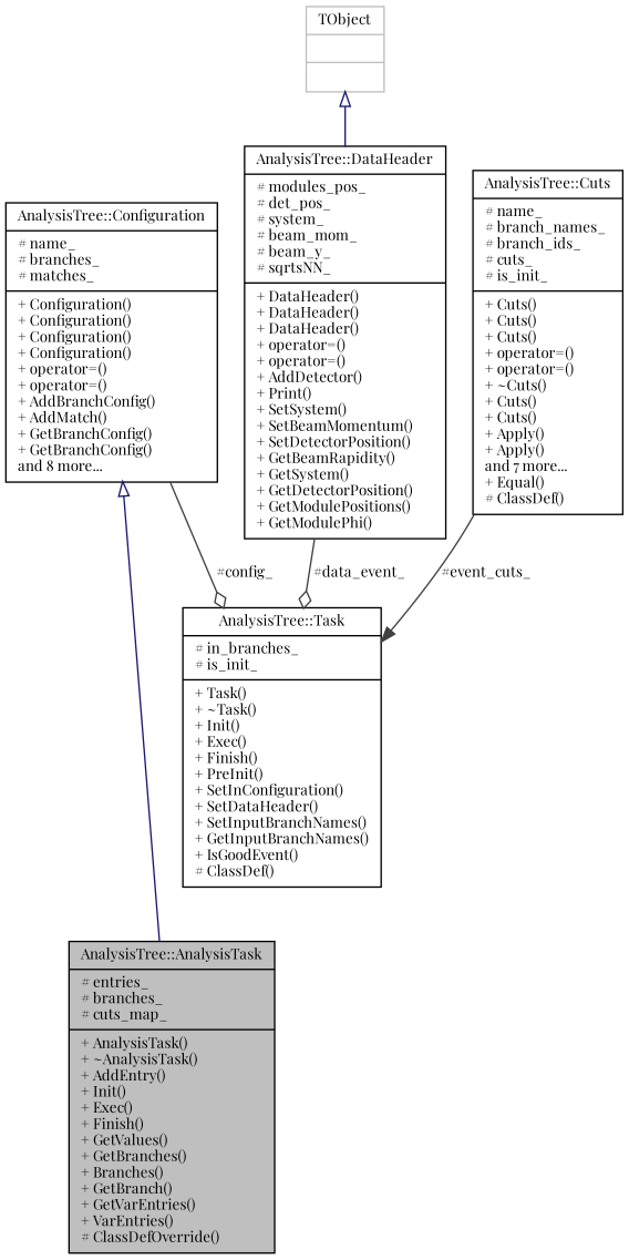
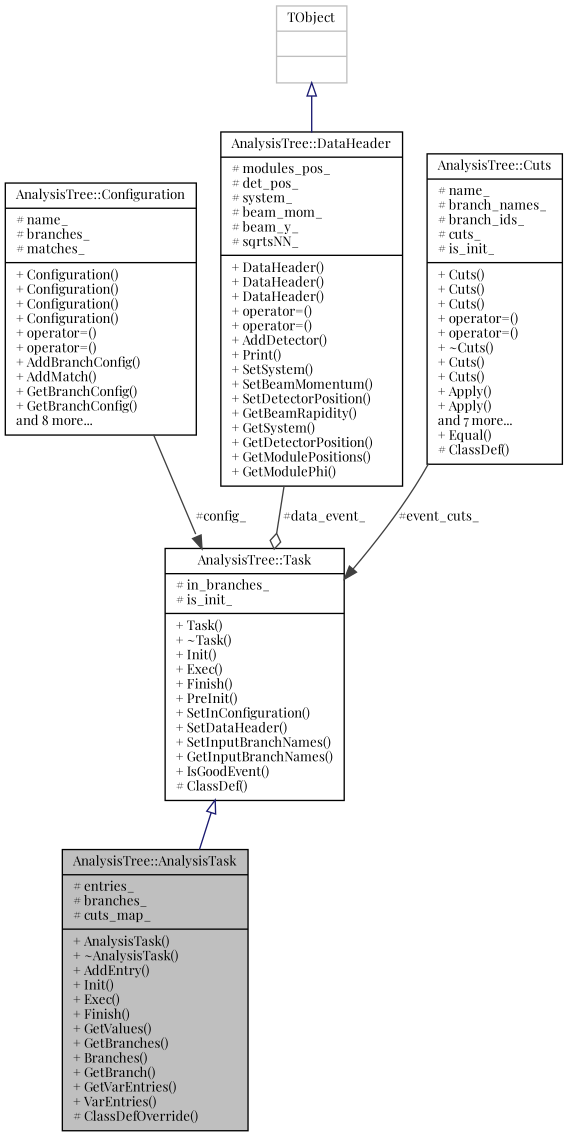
  digraph {
    fontname="Playfair Display"
    node [color=black fillcolor=white fontname="Playfair Display" fontsize=10 shape=record style=filled]
    edge [color=grey25 fontname="Playfair Display" fontsize=10 labelfontname=Helvetica labelfontsize=10 style=solid]
    n1 [fillcolor=grey75 fontcolor=black height=0.2 label="{AnalysisTree::AnalysisTask\n|# entries_\l# branches_\l# cuts_map_\l|+ AnalysisTask()\l+ ~AnalysisTask()\l+ AddEntry()\l+ Init()\l+ Exec()\l+ Finish()\l+ GetValues()\l+ GetBranches()\l+ Branches()\l+ GetBranch()\l+ GetVarEntries()\l+ VarEntries()\l# ClassDefOverride()\l}" width=0.4]
    n2 [height=0.2 label="{AnalysisTree::Task\n|# in_branches_\l# is_init_\l|+ Task()\l+ ~Task()\l+ Init()\l+ Exec()\l+ Finish()\l+ PreInit()\l+ SetInConfiguration()\l+ SetDataHeader()\l+ SetInputBranchNames()\l+ GetInputBranchNames()\l+ IsGoodEvent()\l# ClassDef()\l}" width=0.4]
    n3 [height=0.2 label="{AnalysisTree::Configuration\n|# name_\l# branches_\l# matches_\l|+ Configuration()\l+ Configuration()\l+ Configuration()\l+ Configuration()\l+ operator=()\l+ operator=()\l+ AddBranchConfig()\l+ AddMatch()\l+ GetBranchConfig()\l+ GetBranchConfig()\land 8 more...\l}" width=0.4]
    n4 [color=grey75 height=0.2 label="{TObject\n||}" width=0.4]
    n5 [height=0.2 label="{AnalysisTree::DataHeader\n|# modules_pos_\l# det_pos_\l# system_\l# beam_mom_\l# beam_y_\l# sqrtsNN_\l|+ DataHeader()\l+ DataHeader()\l+ DataHeader()\l+ operator=()\l+ operator=()\l+ AddDetector()\l+ Print()\l+ SetSystem()\l+ SetBeamMomentum()\l+ SetDetectorPosition()\l+ GetBeamRapidity()\l+ GetSystem()\l+ GetDetectorPosition()\l+ GetModulePositions()\l+ GetModulePhi()\l}" width=0.4]
    n6 [height=0.2 label="{AnalysisTree::Cuts\n|# name_\l# branch_names_\l# branch_ids_\l# cuts_\l# is_init_\l|+ Cuts()\l+ Cuts()\l+ Cuts()\l+ operator=()\l+ operator=()\l+ ~Cuts()\l+ Cuts()\l+ Cuts()\l+ Apply()\l+ Apply()\land 7 more...\l+ Equal()\l# ClassDef()\l}" width=0.4]
-   n3 -> n1 [arrowtail=onormal color=midnightblue dir=back]
-   n3 -> n2 [arrowhead=odiamond label=" #config_"]
+   n2 -> n1 [arrowtail=onormal color=midnightblue dir=back]
+   n3 -> n2 [arrowhead=normal label=" #config_"]
    n4 -> n5 [arrowtail=onormal color=midnightblue dir=back]
    n5 -> n2 [arrowhead=odiamond label=" #data_event_"]
    n6 -> n2 [arrowhead=normal label=" #event_cuts_"]
  }
